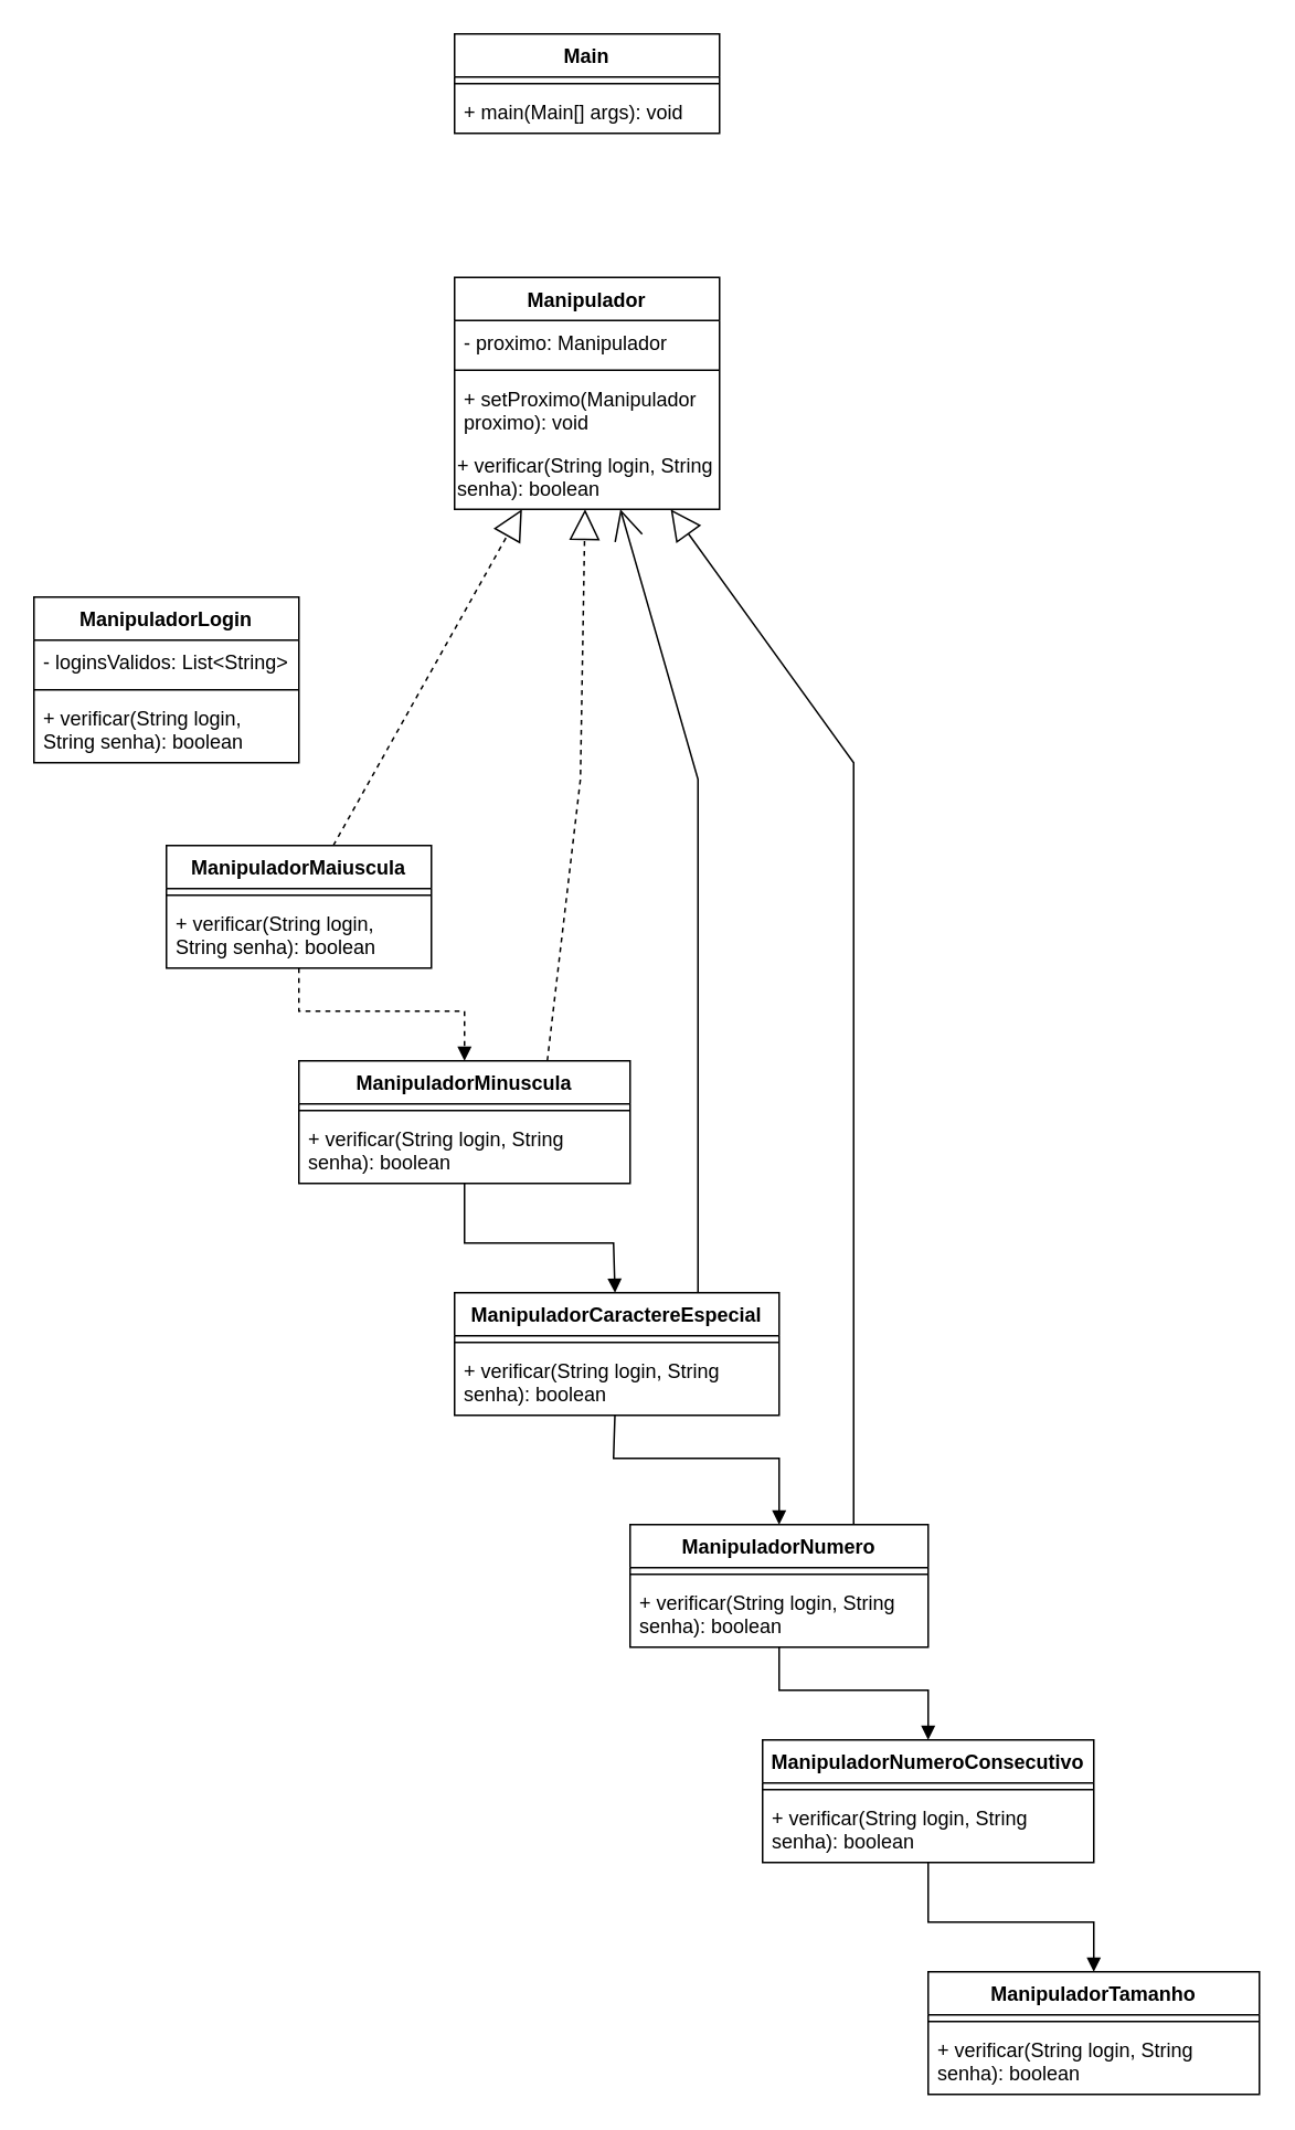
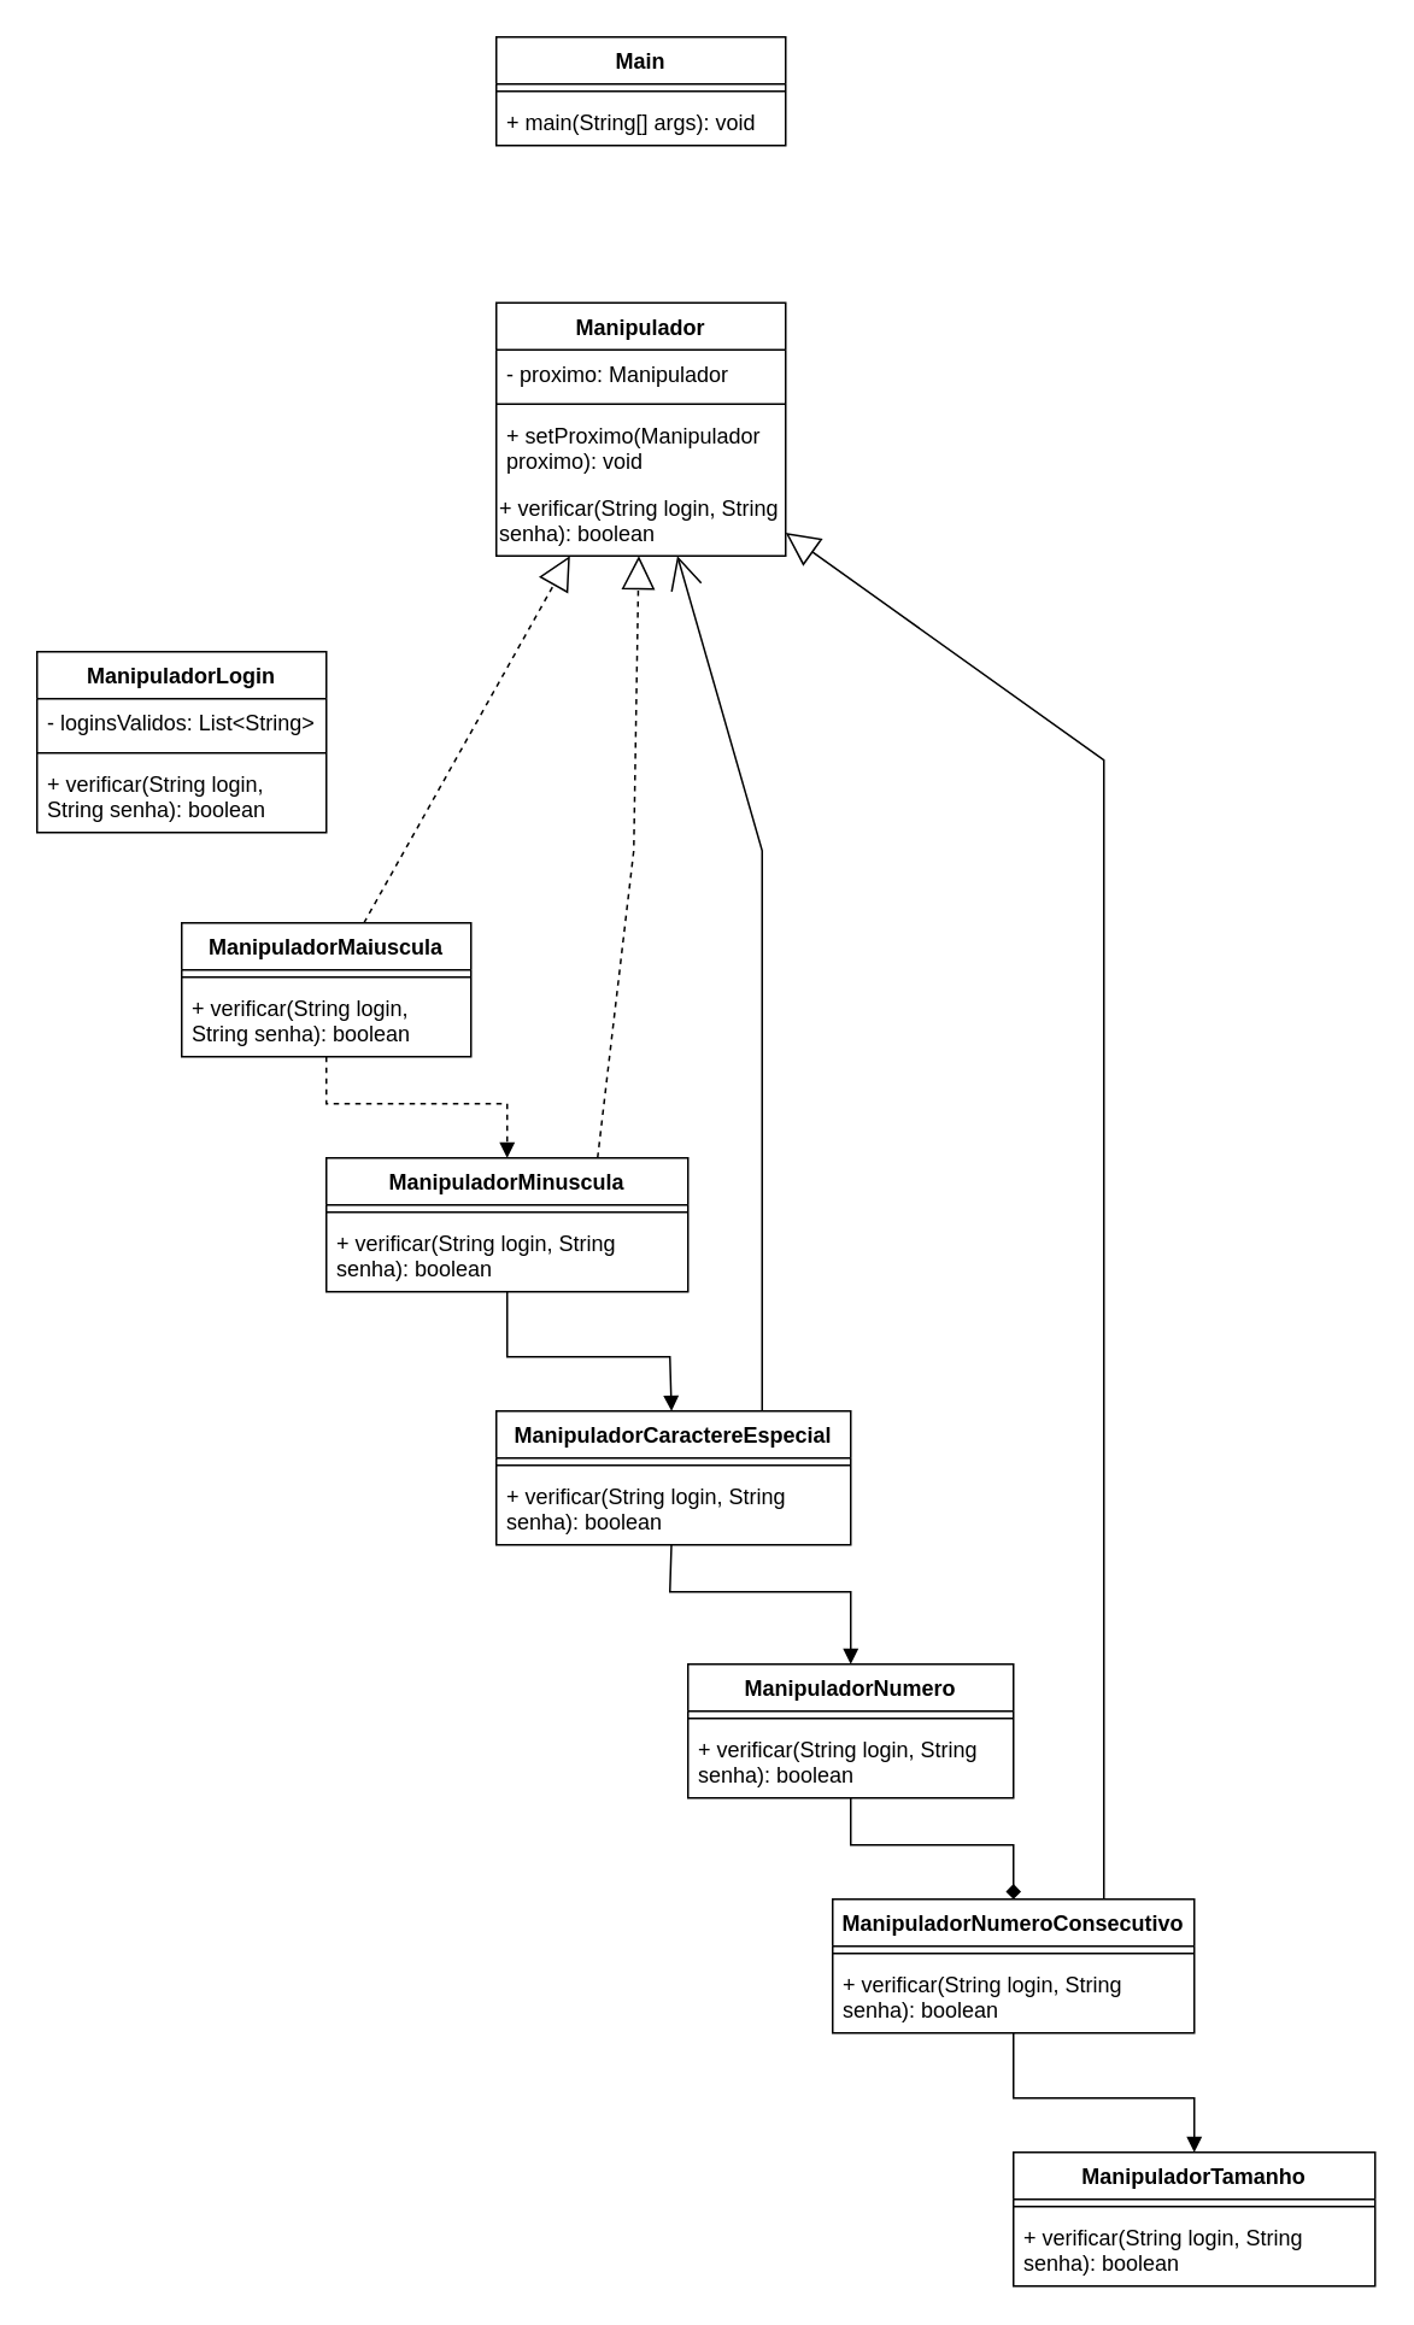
  <mxCell id="0" />
  <mxCell id="1" parent="0" />
  <mxCell id="2" value="Main                   " style="swimlane;fontStyle=1;align=center;verticalAlign=top;childLayout=stackLayout;horizontal=1;startSize=26;horizontalStack=0;resizeParent=1;resizeParentMax=0;resizeLast=0;collapsible=1;marginBottom=0;whiteSpace=wrap;html=1;" vertex="1" parent="1"><mxGeometry x="274" y="20" width="160" height="60" as="geometry" /></mxCell>
  <mxCell id="3" value="" style="line;strokeWidth=1;fillColor=none;align=left;verticalAlign=middle;spacingTop=-1;spacingLeft=3;spacingRight=3;rotatable=0;labelPosition=right;points=[];portConstraint=eastwest;strokeColor=inherit;" vertex="1" parent="2"><mxGeometry y="26" width="160" height="8" as="geometry" /></mxCell>
- <mxCell id="4" value="&lt;span class=&quot;hljs-operator&quot;&gt;+&lt;/span&gt; main(Main[] args): void&amp;nbsp;" style="text;strokeColor=none;fillColor=none;align=left;verticalAlign=top;spacingLeft=4;spacingRight=4;overflow=hidden;rotatable=0;points=[[0,0.5],[1,0.5]];portConstraint=eastwest;whiteSpace=wrap;html=1;" vertex="1" parent="2"><mxGeometry y="34" width="160" height="26" as="geometry" /></mxCell>
+ <mxCell id="4" value="&lt;span class=&quot;hljs-operator&quot;&gt;+&lt;/span&gt; main(String[] args): void&amp;nbsp;" style="text;strokeColor=none;fillColor=none;align=left;verticalAlign=top;spacingLeft=4;spacingRight=4;overflow=hidden;rotatable=0;points=[[0,0.5],[1,0.5]];portConstraint=eastwest;whiteSpace=wrap;html=1;" vertex="1" parent="2"><mxGeometry y="34" width="160" height="26" as="geometry" /></mxCell>
  <mxCell id="5" value="Manipulador               " style="swimlane;fontStyle=1;align=center;verticalAlign=top;childLayout=stackLayout;horizontal=1;startSize=26;horizontalStack=0;resizeParent=1;resizeParentMax=0;resizeLast=0;collapsible=1;marginBottom=0;whiteSpace=wrap;html=1;" vertex="1" parent="1"><mxGeometry x="274" y="167" width="160" height="140" as="geometry" /></mxCell>
  <mxCell id="6" value="&lt;span class=&quot;hljs-operator&quot;&gt;-&lt;/span&gt; proximo: Manipulador&amp;nbsp;" style="text;strokeColor=none;fillColor=none;align=left;verticalAlign=top;spacingLeft=4;spacingRight=4;overflow=hidden;rotatable=0;points=[[0,0.5],[1,0.5]];portConstraint=eastwest;whiteSpace=wrap;html=1;" vertex="1" parent="5"><mxGeometry y="26" width="160" height="26" as="geometry" /></mxCell>
  <mxCell id="7" value="" style="line;strokeWidth=1;fillColor=none;align=left;verticalAlign=middle;spacingTop=-1;spacingLeft=3;spacingRight=3;rotatable=0;labelPosition=right;points=[];portConstraint=eastwest;strokeColor=inherit;" vertex="1" parent="5"><mxGeometry y="52" width="160" height="8" as="geometry" /></mxCell>
  <mxCell id="8" value="&lt;span class=&quot;hljs-operator&quot;&gt;+&lt;/span&gt; setProximo(Manipulador proximo): void" style="text;strokeColor=none;fillColor=none;align=left;verticalAlign=top;spacingLeft=4;spacingRight=4;overflow=hidden;rotatable=0;points=[[0,0.5],[1,0.5]];portConstraint=eastwest;whiteSpace=wrap;html=1;" vertex="1" parent="5"><mxGeometry y="60" width="160" height="40" as="geometry" /></mxCell>
  <mxCell id="9" value="&lt;span class=&quot;hljs-operator&quot;&gt;+&lt;/span&gt; verificar(String login, String senha): &lt;span class=&quot;hljs-type&quot;&gt;boolean&lt;/span&gt;" style="text;whiteSpace=wrap;html=1;" vertex="1" parent="5"><mxGeometry y="100" width="160" height="40" as="geometry" /></mxCell>
  <mxCell id="10" value="ManipuladorLogin              " style="swimlane;fontStyle=1;align=center;verticalAlign=top;childLayout=stackLayout;horizontal=1;startSize=26;horizontalStack=0;resizeParent=1;resizeParentMax=0;resizeLast=0;collapsible=1;marginBottom=0;whiteSpace=wrap;html=1;" vertex="1" parent="1"><mxGeometry x="20" y="360" width="160" height="100" as="geometry" /></mxCell>
  <mxCell id="11" value="&lt;span class=&quot;hljs-operator&quot;&gt;-&lt;/span&gt; loginsValidos: List&lt;span class=&quot;hljs-operator&quot;&gt;&amp;lt;&lt;/span&gt;String&lt;span class=&quot;hljs-operator&quot;&gt;&amp;gt;&lt;/span&gt;" style="text;strokeColor=none;fillColor=none;align=left;verticalAlign=top;spacingLeft=4;spacingRight=4;overflow=hidden;rotatable=0;points=[[0,0.5],[1,0.5]];portConstraint=eastwest;whiteSpace=wrap;html=1;" vertex="1" parent="10"><mxGeometry y="26" width="160" height="26" as="geometry" /></mxCell>
  <mxCell id="12" value="" style="line;strokeWidth=1;fillColor=none;align=left;verticalAlign=middle;spacingTop=-1;spacingLeft=3;spacingRight=3;rotatable=0;labelPosition=right;points=[];portConstraint=eastwest;strokeColor=inherit;" vertex="1" parent="10"><mxGeometry y="52" width="160" height="8" as="geometry" /></mxCell>
  <mxCell id="13" value="&lt;span class=&quot;hljs-operator&quot;&gt;+&lt;/span&gt; verificar(String login, String senha): &lt;span class=&quot;hljs-type&quot;&gt;boolean&lt;/span&gt;" style="text;strokeColor=none;fillColor=none;align=left;verticalAlign=top;spacingLeft=4;spacingRight=4;overflow=hidden;rotatable=0;points=[[0,0.5],[1,0.5]];portConstraint=eastwest;whiteSpace=wrap;html=1;" vertex="1" parent="10"><mxGeometry y="60" width="160" height="40" as="geometry" /></mxCell>
  <mxCell id="14" value="ManipuladorMaiuscula" style="swimlane;fontStyle=1;align=center;verticalAlign=top;childLayout=stackLayout;horizontal=1;startSize=26;horizontalStack=0;resizeParent=1;resizeParentMax=0;resizeLast=0;collapsible=1;marginBottom=0;whiteSpace=wrap;html=1;" vertex="1" parent="1"><mxGeometry x="100" y="510" width="160" height="74" as="geometry" /></mxCell>
  <mxCell id="15" value="" style="line;strokeWidth=1;fillColor=none;align=left;verticalAlign=middle;spacingTop=-1;spacingLeft=3;spacingRight=3;rotatable=0;labelPosition=right;points=[];portConstraint=eastwest;strokeColor=inherit;" vertex="1" parent="14"><mxGeometry y="26" width="160" height="8" as="geometry" /></mxCell>
  <mxCell id="16" value="&lt;span class=&quot;hljs-operator&quot;&gt;+&lt;/span&gt; verificar(String login, String senha): &lt;span class=&quot;hljs-type&quot;&gt;boolean&lt;/span&gt;" style="text;strokeColor=none;fillColor=none;align=left;verticalAlign=top;spacingLeft=4;spacingRight=4;overflow=hidden;rotatable=0;points=[[0,0.5],[1,0.5]];portConstraint=eastwest;whiteSpace=wrap;html=1;" vertex="1" parent="14"><mxGeometry y="34" width="160" height="40" as="geometry" /></mxCell>
  <mxCell id="17" value="ManipuladorCaractereEspecial           " style="swimlane;fontStyle=1;align=center;verticalAlign=top;childLayout=stackLayout;horizontal=1;startSize=26;horizontalStack=0;resizeParent=1;resizeParentMax=0;resizeLast=0;collapsible=1;marginBottom=0;whiteSpace=wrap;html=1;" vertex="1" parent="1"><mxGeometry x="274" y="780" width="196" height="74" as="geometry" /></mxCell>
  <mxCell id="18" value="" style="line;strokeWidth=1;fillColor=none;align=left;verticalAlign=middle;spacingTop=-1;spacingLeft=3;spacingRight=3;rotatable=0;labelPosition=right;points=[];portConstraint=eastwest;strokeColor=inherit;" vertex="1" parent="17"><mxGeometry y="26" width="196" height="8" as="geometry" /></mxCell>
  <mxCell id="19" value="&lt;span class=&quot;hljs-operator&quot;&gt;+&lt;/span&gt; verificar(String login, String senha): &lt;span class=&quot;hljs-type&quot;&gt;boolean&lt;/span&gt;" style="text;strokeColor=none;fillColor=none;align=left;verticalAlign=top;spacingLeft=4;spacingRight=4;overflow=hidden;rotatable=0;points=[[0,0.5],[1,0.5]];portConstraint=eastwest;whiteSpace=wrap;html=1;" vertex="1" parent="17"><mxGeometry y="34" width="196" height="40" as="geometry" /></mxCell>
  <mxCell id="20" value="ManipuladorNumero           " style="swimlane;fontStyle=1;align=center;verticalAlign=top;childLayout=stackLayout;horizontal=1;startSize=26;horizontalStack=0;resizeParent=1;resizeParentMax=0;resizeLast=0;collapsible=1;marginBottom=0;whiteSpace=wrap;html=1;" vertex="1" parent="1"><mxGeometry x="380" y="920" width="180" height="74" as="geometry" /></mxCell>
  <mxCell id="21" value="" style="line;strokeWidth=1;fillColor=none;align=left;verticalAlign=middle;spacingTop=-1;spacingLeft=3;spacingRight=3;rotatable=0;labelPosition=right;points=[];portConstraint=eastwest;strokeColor=inherit;" vertex="1" parent="20"><mxGeometry y="26" width="180" height="8" as="geometry" /></mxCell>
  <mxCell id="22" value="&lt;span class=&quot;hljs-operator&quot;&gt;+&lt;/span&gt; verificar(String login, String senha): &lt;span class=&quot;hljs-type&quot;&gt;boolean&lt;/span&gt;" style="text;strokeColor=none;fillColor=none;align=left;verticalAlign=top;spacingLeft=4;spacingRight=4;overflow=hidden;rotatable=0;points=[[0,0.5],[1,0.5]];portConstraint=eastwest;whiteSpace=wrap;html=1;" vertex="1" parent="20"><mxGeometry y="34" width="180" height="40" as="geometry" /></mxCell>
  <mxCell id="23" value="ManipuladorNumeroConsecutivo         " style="swimlane;fontStyle=1;align=center;verticalAlign=top;childLayout=stackLayout;horizontal=1;startSize=26;horizontalStack=0;resizeParent=1;resizeParentMax=0;resizeLast=0;collapsible=1;marginBottom=0;whiteSpace=wrap;html=1;" vertex="1" parent="1"><mxGeometry x="460" y="1050" width="200" height="74" as="geometry" /></mxCell>
  <mxCell id="24" value="" style="line;strokeWidth=1;fillColor=none;align=left;verticalAlign=middle;spacingTop=-1;spacingLeft=3;spacingRight=3;rotatable=0;labelPosition=right;points=[];portConstraint=eastwest;strokeColor=inherit;" vertex="1" parent="23"><mxGeometry y="26" width="200" height="8" as="geometry" /></mxCell>
  <mxCell id="25" value="&lt;span class=&quot;hljs-operator&quot;&gt;+&lt;/span&gt; verificar(String login, String senha): &lt;span class=&quot;hljs-type&quot;&gt;boolean&lt;/span&gt;" style="text;strokeColor=none;fillColor=none;align=left;verticalAlign=top;spacingLeft=4;spacingRight=4;overflow=hidden;rotatable=0;points=[[0,0.5],[1,0.5]];portConstraint=eastwest;whiteSpace=wrap;html=1;" vertex="1" parent="23"><mxGeometry y="34" width="200" height="40" as="geometry" /></mxCell>
  <mxCell id="26" value="ManipuladorTamanho                      " style="swimlane;fontStyle=1;align=center;verticalAlign=top;childLayout=stackLayout;horizontal=1;startSize=26;horizontalStack=0;resizeParent=1;resizeParentMax=0;resizeLast=0;collapsible=1;marginBottom=0;whiteSpace=wrap;html=1;" vertex="1" parent="1"><mxGeometry x="560" y="1190" width="200" height="74" as="geometry" /></mxCell>
  <mxCell id="27" value="" style="line;strokeWidth=1;fillColor=none;align=left;verticalAlign=middle;spacingTop=-1;spacingLeft=3;spacingRight=3;rotatable=0;labelPosition=right;points=[];portConstraint=eastwest;strokeColor=inherit;" vertex="1" parent="26"><mxGeometry y="26" width="200" height="8" as="geometry" /></mxCell>
  <mxCell id="28" value="&lt;span class=&quot;hljs-operator&quot;&gt;+&lt;/span&gt; verificar(String login, String senha): &lt;span class=&quot;hljs-type&quot;&gt;boolean&lt;/span&gt;" style="text;strokeColor=none;fillColor=none;align=left;verticalAlign=top;spacingLeft=4;spacingRight=4;overflow=hidden;rotatable=0;points=[[0,0.5],[1,0.5]];portConstraint=eastwest;whiteSpace=wrap;html=1;" vertex="1" parent="26"><mxGeometry y="34" width="200" height="40" as="geometry" /></mxCell>
  <mxCell id="29" value="ManipuladorMinuscula           " style="swimlane;fontStyle=1;align=center;verticalAlign=top;childLayout=stackLayout;horizontal=1;startSize=26;horizontalStack=0;resizeParent=1;resizeParentMax=0;resizeLast=0;collapsible=1;marginBottom=0;whiteSpace=wrap;html=1;" vertex="1" parent="1"><mxGeometry x="180" y="640" width="200" height="74" as="geometry" /></mxCell>
  <mxCell id="30" value="" style="line;strokeWidth=1;fillColor=none;align=left;verticalAlign=middle;spacingTop=-1;spacingLeft=3;spacingRight=3;rotatable=0;labelPosition=right;points=[];portConstraint=eastwest;strokeColor=inherit;" vertex="1" parent="29"><mxGeometry y="26" width="200" height="8" as="geometry" /></mxCell>
  <mxCell id="31" value="&lt;span class=&quot;hljs-operator&quot;&gt;+&lt;/span&gt; verificar(String login, String senha): &lt;span class=&quot;hljs-type&quot;&gt;boolean&lt;/span&gt;" style="text;strokeColor=none;fillColor=none;align=left;verticalAlign=top;spacingLeft=4;spacingRight=4;overflow=hidden;rotatable=0;points=[[0,0.5],[1,0.5]];portConstraint=eastwest;whiteSpace=wrap;html=1;" vertex="1" parent="29"><mxGeometry y="34" width="200" height="40" as="geometry" /></mxCell>
  <mxCell id="32" value="" style="endArrow=block;endSize=16;endFill=0;html=1;rounded=0;dashed=1;" edge="1" parent="1" source="14" target="5"><mxGeometry width="160" relative="1" as="geometry"><mxPoint x="183" y="370" as="sourcePoint" /><mxPoint x="284" y="301" as="targetPoint" /></mxGeometry></mxCell>
  <mxCell id="33" value="" style="endArrow=block;endSize=16;endFill=0;html=1;rounded=0;exitX=0.75;exitY=0;exitDx=0;exitDy=0;dashed=1;" edge="1" parent="1" source="29" target="5"><mxGeometry width="160" relative="1" as="geometry"><mxPoint x="211" y="520" as="sourcePoint" /><mxPoint x="325" y="317" as="targetPoint" /><Array as="points"><mxPoint x="350" y="470" /></Array></mxGeometry></mxCell>
  <mxCell id="34" value="" style="endArrow=open;endSize=16;endFill=0;html=1;rounded=0;exitX=0.75;exitY=0;exitDx=0;exitDy=0;" edge="1" parent="1" source="17" target="5"><mxGeometry width="160" relative="1" as="geometry"><mxPoint x="296" y="650" as="sourcePoint" /><mxPoint x="352" y="317" as="targetPoint" /><Array as="points"><mxPoint x="421" y="470" /></Array></mxGeometry></mxCell>
- <mxCell id="35" value="" style="endArrow=block;endSize=16;endFill=0;html=1;rounded=0;exitX=0.75;exitY=0;exitDx=0;exitDy=0;" edge="1" parent="1" source="20" target="5"><mxGeometry width="160" relative="1" as="geometry"><mxPoint x="381" y="790" as="sourcePoint" /><mxPoint x="366" y="317" as="targetPoint" /><Array as="points"><mxPoint x="515" y="460" /></Array></mxGeometry></mxCell>
+ <mxCell id="36" value="" style="endArrow=block;endSize=16;endFill=0;html=1;rounded=0;exitX=0.75;exitY=0;exitDx=0;exitDy=0;" edge="1" parent="1" source="23" target="5"><mxGeometry width="160" relative="1" as="geometry"><mxPoint x="474" y="930" as="sourcePoint" /><mxPoint x="375" y="317" as="targetPoint" /><Array as="points"><mxPoint x="610" y="420" /></Array></mxGeometry></mxCell>
  <mxCell id="37" value="" style="html=1;verticalAlign=bottom;endArrow=block;curved=0;rounded=0;dashed=1;" edge="1" parent="1" source="14" target="29"><mxGeometry width="80" relative="1" as="geometry"><mxPoint x="139" y="470" as="sourcePoint" /><mxPoint x="168" y="520" as="targetPoint" /><Array as="points"><mxPoint x="180" y="610" /><mxPoint x="280" y="610" /></Array></mxGeometry></mxCell>
  <mxCell id="38" value="" style="html=1;verticalAlign=bottom;endArrow=block;curved=0;rounded=0;" edge="1" parent="1" source="29" target="17"><mxGeometry width="80" relative="1" as="geometry"><mxPoint x="218" y="594" as="sourcePoint" /><mxPoint x="262" y="650" as="targetPoint" /><Array as="points"><mxPoint x="280" y="750" /><mxPoint x="370" y="750" /></Array></mxGeometry></mxCell>
- <mxCell id="39" value="" style="html=1;verticalAlign=bottom;endArrow=block;curved=0;rounded=0;" edge="1" parent="1" source="20" target="23"><mxGeometry width="80" relative="1" as="geometry"><mxPoint x="314" y="724" as="sourcePoint" /><mxPoint x="358" y="790" as="targetPoint" /><Array as="points"><mxPoint x="470" y="1020" /><mxPoint x="560" y="1020" /></Array></mxGeometry></mxCell>
+ <mxCell id="39" value="" style="html=1;verticalAlign=bottom;endArrow=diamond;curved=0;rounded=0;" edge="1" parent="1" source="20" target="23"><mxGeometry width="80" relative="1" as="geometry"><mxPoint x="314" y="724" as="sourcePoint" /><mxPoint x="358" y="790" as="targetPoint" /><Array as="points"><mxPoint x="470" y="1020" /><mxPoint x="560" y="1020" /></Array></mxGeometry></mxCell>
  <mxCell id="40" value="" style="html=1;verticalAlign=bottom;endArrow=block;curved=0;rounded=0;" edge="1" parent="1" source="23" target="26"><mxGeometry width="80" relative="1" as="geometry"><mxPoint x="506" y="1004" as="sourcePoint" /><mxPoint x="544" y="1060" as="targetPoint" /><Array as="points"><mxPoint x="560" y="1160" /><mxPoint x="660" y="1160" /></Array></mxGeometry></mxCell>
  <mxCell id="41" value="" style="html=1;verticalAlign=bottom;endArrow=block;curved=0;rounded=0;" edge="1" parent="1" source="17" target="20"><mxGeometry width="80" relative="1" as="geometry"><mxPoint x="290" y="724" as="sourcePoint" /><mxPoint x="381" y="790" as="targetPoint" /><Array as="points"><mxPoint x="370" y="880" /><mxPoint x="470" y="880" /></Array></mxGeometry></mxCell>
